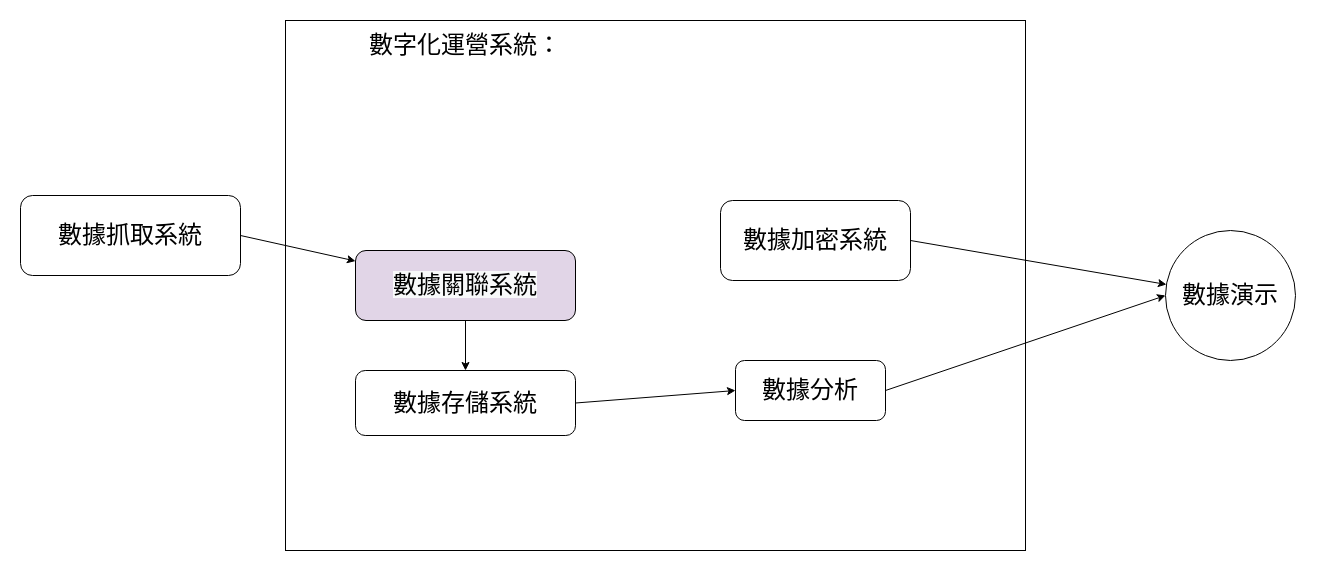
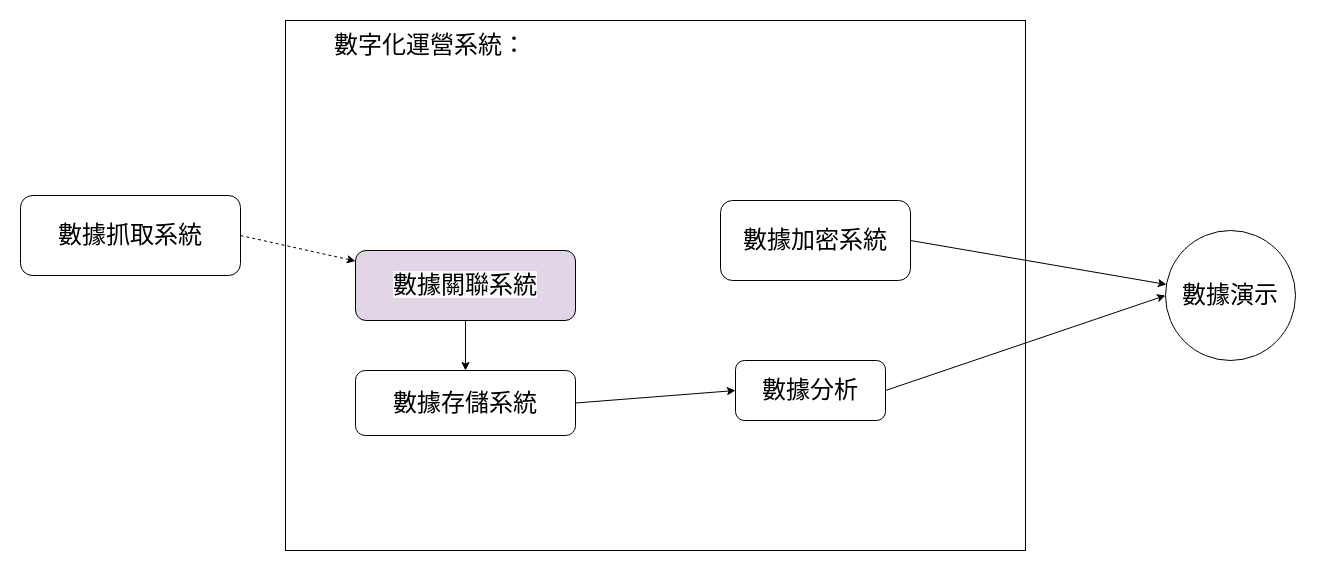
  <mxCell id="0" />
  <mxCell id="1" parent="0" />
  <mxCell id="2" value="" style="rounded=0;whiteSpace=wrap;html=1;" vertex="1" parent="1"><mxGeometry x="285" y="20" width="740" height="530" as="geometry" /></mxCell>
- <mxCell id="3" value="&lt;font style=&quot;font-size: 24px;&quot;&gt;數字化運營系統：&lt;/font&gt;" style="text;html=1;strokeColor=none;fillColor=none;align=center;verticalAlign=middle;whiteSpace=wrap;rounded=0;" vertex="1" parent="1"><mxGeometry x="320" y="30" width="290" height="30" as="geometry" /></mxCell>
+ <mxCell id="3" value="&lt;font style=&quot;font-size: 24px;&quot;&gt;數字化運營系統：&lt;/font&gt;" style="text;html=1;strokeColor=none;fillColor=none;align=center;verticalAlign=middle;whiteSpace=wrap;rounded=0;" vertex="1" parent="1"><mxGeometry x="285" y="30" width="290" height="30" as="geometry" /></mxCell>
  <mxCell id="4" value="數據加密系統" style="rounded=1;whiteSpace=wrap;html=1;fontSize=24;" vertex="1" parent="1"><mxGeometry x="720" y="200" width="190" height="80" as="geometry" /></mxCell>
  <mxCell id="5" value="數據抓取系統" style="rounded=1;whiteSpace=wrap;html=1;fontSize=24;" vertex="1" parent="1"><mxGeometry x="20" y="195" width="220" height="80" as="geometry" /></mxCell>
  <mxCell id="6" value="&lt;span style=&quot;color: rgb(0, 0, 0); font-family: Helvetica; font-size: 24px; font-style: normal; font-variant-ligatures: normal; font-variant-caps: normal; font-weight: 400; letter-spacing: normal; orphans: 2; text-align: center; text-indent: 0px; text-transform: none; widows: 2; word-spacing: 0px; -webkit-text-stroke-width: 0px; background-color: rgb(248, 249, 250); text-decoration-thickness: initial; text-decoration-style: initial; text-decoration-color: initial; float: none; display: inline !important;&quot;&gt;數據關聯系統&lt;/span&gt;" style="rounded=1;whiteSpace=wrap;html=1;fontSize=24;fillColor=#e1d5e7;" vertex="1" parent="1"><mxGeometry x="355" y="250" width="220" height="70" as="geometry" /></mxCell>
  <mxCell id="7" value="數據存儲系統" style="rounded=1;whiteSpace=wrap;html=1;fontSize=24;" vertex="1" parent="1"><mxGeometry x="355" y="370" width="220" height="65" as="geometry" /></mxCell>
  <mxCell id="8" value="數據分析" style="rounded=1;whiteSpace=wrap;html=1;fontSize=24;" vertex="1" parent="1"><mxGeometry x="735" y="360" width="150" height="60" as="geometry" /></mxCell>
  <mxCell id="9" value="數據演示" style="ellipse;whiteSpace=wrap;html=1;aspect=fixed;fontSize=24;" vertex="1" parent="1"><mxGeometry x="1165" y="230" width="130" height="130" as="geometry" /></mxCell>
  <mxCell id="10" value="" style="endArrow=classic;html=1;rounded=0;fontSize=24;exitX=1;exitY=0.5;exitDx=0;exitDy=0;entryX=0;entryY=0.5;entryDx=0;entryDy=0;" edge="1" parent="1" source="7" target="8"><mxGeometry width="50" height="50" relative="1" as="geometry"><mxPoint x="655" y="330" as="sourcePoint" /><mxPoint x="705" y="280" as="targetPoint" /></mxGeometry></mxCell>
  <mxCell id="11" value="" style="endArrow=classic;html=1;rounded=0;fontSize=24;exitX=1;exitY=0.5;exitDx=0;exitDy=0;" edge="1" parent="1" source="4" target="9"><mxGeometry width="50" height="50" relative="1" as="geometry"><mxPoint x="655" y="330" as="sourcePoint" /><mxPoint x="705" y="280" as="targetPoint" /></mxGeometry></mxCell>
  <mxCell id="12" value="" style="endArrow=classic;html=1;rounded=0;fontSize=24;exitX=1;exitY=0.5;exitDx=0;exitDy=0;entryX=0;entryY=0.5;entryDx=0;entryDy=0;" edge="1" parent="1" source="8" target="9"><mxGeometry width="50" height="50" relative="1" as="geometry"><mxPoint x="655" y="330" as="sourcePoint" /><mxPoint x="705" y="280" as="targetPoint" /></mxGeometry></mxCell>
- <mxCell id="13" value="" style="endArrow=classic;html=1;rounded=0;fontSize=24;exitX=1;exitY=0.5;exitDx=0;exitDy=0;" edge="1" parent="1" source="5" target="6"><mxGeometry width="50" height="50" relative="1" as="geometry"><mxPoint x="655" y="330" as="sourcePoint" /><mxPoint x="705" y="280" as="targetPoint" /></mxGeometry></mxCell>
+ <mxCell id="13" value="" style="endArrow=classic;html=1;rounded=0;fontSize=24;exitX=1;exitY=0.5;exitDx=0;exitDy=0;dashed=1;" edge="1" parent="1" source="5" target="6"><mxGeometry width="50" height="50" relative="1" as="geometry"><mxPoint x="655" y="330" as="sourcePoint" /><mxPoint x="705" y="280" as="targetPoint" /></mxGeometry></mxCell>
  <mxCell id="14" value="" style="endArrow=classic;html=1;rounded=0;fontSize=24;exitX=0.5;exitY=1;exitDx=0;exitDy=0;" edge="1" parent="1" source="6" target="7"><mxGeometry width="50" height="50" relative="1" as="geometry"><mxPoint x="655" y="330" as="sourcePoint" /><mxPoint x="705" y="280" as="targetPoint" /></mxGeometry></mxCell>
